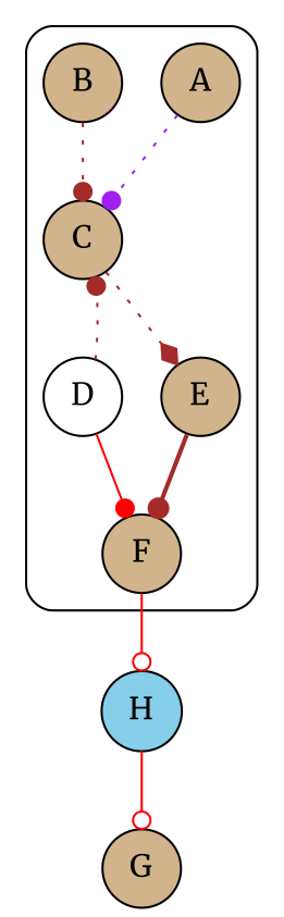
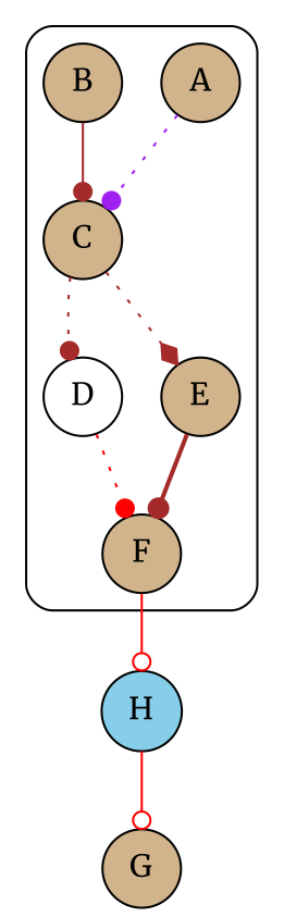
  digraph {
    bgcolor=white
    fontname=Merriweather
    node [fillcolor=tan fontname=Merriweather shape=circle style=filled]
    edge [arrowhead=dot color=brown fontname=Merriweather style=dotted]
    A [texlbl="$A_{X_{i}}$"]
    B [texlbl="$\mathcal{B}$"]
    C [texlbl="$C$"]
    D [fillcolor=white texlbl="$D$"]
    E [texlbl="$E$"]
    F [texlbl="$F$"]
    H [fillcolor=skyblue texlbl="$H$"]
    G [texlbl="$G$"]
    subgraph cluster_1 {
      color=black
      labeljust=r
      labelloc=b
      style=rounded
      texlbl="$X_{i}$"
      A
      B
      C
      D
      E
      F
    }
    A -> C [color=purple]
-   B -> C
-   D -> C
+   B -> C [style=solid]
+   C -> D
    C -> E [arrowhead=diamond]
-   D -> F [color=red style=solid]
+   D -> F [color=red]
    E -> F [style=bold]
    F -> H [arrowhead=odot color=red style=solid]
    H -> G [arrowhead=odot color=red style=solid]
  }
